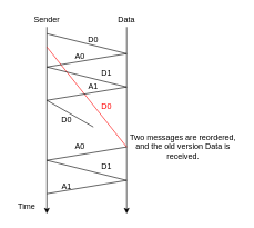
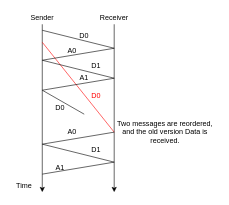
  <mxCell id="0" />
  <mxCell id="1" parent="0" />
  <mxCell id="2" value="" style="endArrow=classic;html=1;" edge="1" parent="1"><mxGeometry width="50" height="50" relative="1" as="geometry"><mxPoint x="70" y="40" as="sourcePoint" /><mxPoint x="70" y="320" as="targetPoint" /></mxGeometry></mxCell>
  <mxCell id="3" value="" style="endArrow=classic;html=1;" edge="1" parent="1"><mxGeometry width="50" height="50" relative="1" as="geometry"><mxPoint x="190" y="40" as="sourcePoint" /><mxPoint x="190" y="320" as="targetPoint" /></mxGeometry></mxCell>
  <mxCell id="4" value="Time" style="text;html=1;strokeColor=none;fillColor=none;align=center;verticalAlign=middle;whiteSpace=wrap;rounded=0;" vertex="1" parent="1"><mxGeometry x="20" y="300" width="40" height="20" as="geometry" /></mxCell>
  <mxCell id="5" value="" style="endArrow=none;html=1;" edge="1" parent="1"><mxGeometry width="50" height="50" relative="1" as="geometry"><mxPoint x="70" y="50" as="sourcePoint" /><mxPoint x="190" y="80" as="targetPoint" /></mxGeometry></mxCell>
  <mxCell id="6" value="" style="endArrow=none;html=1;strokeColor=#FF0000;" edge="1" parent="1"><mxGeometry width="50" height="50" relative="1" as="geometry"><mxPoint x="70" y="70" as="sourcePoint" /><mxPoint x="190" y="220" as="targetPoint" /></mxGeometry></mxCell>
  <mxCell id="7" value="" style="endArrow=none;html=1;" edge="1" parent="1"><mxGeometry width="50" height="50" relative="1" as="geometry"><mxPoint x="70" y="100" as="sourcePoint" /><mxPoint x="190" y="80" as="targetPoint" /></mxGeometry></mxCell>
  <mxCell id="8" value="" style="endArrow=none;html=1;" edge="1" parent="1"><mxGeometry width="50" height="50" relative="1" as="geometry"><mxPoint x="70" y="100" as="sourcePoint" /><mxPoint x="190" y="130" as="targetPoint" /></mxGeometry></mxCell>
  <mxCell id="9" value="" style="endArrow=none;html=1;" edge="1" parent="1"><mxGeometry width="50" height="50" relative="1" as="geometry"><mxPoint x="70" y="150" as="sourcePoint" /><mxPoint x="190" y="130" as="targetPoint" /></mxGeometry></mxCell>
  <mxCell id="10" value="" style="endArrow=none;html=1;" edge="1" parent="1"><mxGeometry width="50" height="50" relative="1" as="geometry"><mxPoint x="70" y="240" as="sourcePoint" /><mxPoint x="190" y="270" as="targetPoint" /></mxGeometry></mxCell>
  <mxCell id="11" value="" style="endArrow=none;html=1;" edge="1" parent="1"><mxGeometry width="50" height="50" relative="1" as="geometry"><mxPoint x="70" y="290" as="sourcePoint" /><mxPoint x="190" y="270" as="targetPoint" /></mxGeometry></mxCell>
  <mxCell id="12" value="" style="endArrow=none;html=1;" edge="1" parent="1"><mxGeometry width="50" height="50" relative="1" as="geometry"><mxPoint x="70" y="240" as="sourcePoint" /><mxPoint x="190" y="220" as="targetPoint" /></mxGeometry></mxCell>
  <mxCell id="13" value="" style="endArrow=none;html=1;" edge="1" parent="1"><mxGeometry width="50" height="50" relative="1" as="geometry"><mxPoint x="70" y="150" as="sourcePoint" /><mxPoint x="140" y="190" as="targetPoint" /></mxGeometry></mxCell>
  <mxCell id="14" value="Sender" style="text;html=1;strokeColor=none;fillColor=none;align=center;verticalAlign=middle;whiteSpace=wrap;rounded=0;" vertex="1" parent="1"><mxGeometry x="50" y="20" width="40" height="20" as="geometry" /></mxCell>
- <mxCell id="15" value="Data" style="text;html=1;strokeColor=none;fillColor=none;align=center;verticalAlign=middle;whiteSpace=wrap;rounded=0;" vertex="1" parent="1"><mxGeometry x="170" y="20" width="40" height="20" as="geometry" /></mxCell>
+ <mxCell id="15" value="Receiver" style="text;html=1;strokeColor=none;fillColor=none;align=center;verticalAlign=middle;whiteSpace=wrap;rounded=0;" vertex="1" parent="1"><mxGeometry x="170" y="20" width="40" height="20" as="geometry" /></mxCell>
  <mxCell id="16" value="D0" style="text;html=1;strokeColor=none;fillColor=none;align=center;verticalAlign=middle;whiteSpace=wrap;rounded=0;" vertex="1" parent="1"><mxGeometry x="120" y="50" width="40" height="20" as="geometry" /></mxCell>
  <mxCell id="17" value="A0" style="text;html=1;strokeColor=none;fillColor=none;align=center;verticalAlign=middle;whiteSpace=wrap;rounded=0;" vertex="1" parent="1"><mxGeometry x="100" y="74" width="40" height="20" as="geometry" /></mxCell>
  <mxCell id="18" value="D1" style="text;html=1;strokeColor=none;fillColor=none;align=center;verticalAlign=middle;whiteSpace=wrap;rounded=0;" vertex="1" parent="1"><mxGeometry x="140" y="100" width="40" height="20" as="geometry" /></mxCell>
  <mxCell id="19" value="A1" style="text;html=1;strokeColor=none;fillColor=none;align=center;verticalAlign=middle;whiteSpace=wrap;rounded=0;" vertex="1" parent="1"><mxGeometry x="120" y="120" width="40" height="20" as="geometry" /></mxCell>
  <mxCell id="20" value="&lt;font color=&quot;#ff0000&quot;&gt;D0&lt;/font&gt;" style="text;html=1;strokeColor=none;fillColor=none;align=center;verticalAlign=middle;whiteSpace=wrap;rounded=0;" vertex="1" parent="1"><mxGeometry x="140" y="150" width="40" height="20" as="geometry" /></mxCell>
  <mxCell id="21" value="D0" style="text;html=1;strokeColor=none;fillColor=none;align=center;verticalAlign=middle;whiteSpace=wrap;rounded=0;" vertex="1" parent="1"><mxGeometry x="80" y="170" width="40" height="20" as="geometry" /></mxCell>
  <mxCell id="22" value="D1" style="text;html=1;strokeColor=none;fillColor=none;align=center;verticalAlign=middle;whiteSpace=wrap;rounded=0;" vertex="1" parent="1"><mxGeometry x="140" y="240" width="40" height="20" as="geometry" /></mxCell>
  <mxCell id="23" value="A1" style="text;html=1;strokeColor=none;fillColor=none;align=center;verticalAlign=middle;whiteSpace=wrap;rounded=0;" vertex="1" parent="1"><mxGeometry x="80" y="270" width="40" height="20" as="geometry" /></mxCell>
  <mxCell id="24" value="A0" style="text;html=1;strokeColor=none;fillColor=none;align=center;verticalAlign=middle;whiteSpace=wrap;rounded=0;" vertex="1" parent="1"><mxGeometry x="100" y="210" width="40" height="20" as="geometry" /></mxCell>
  <mxCell id="25" value="Two messages are reordered, and the old version Data is received." style="text;html=1;strokeColor=none;fillColor=none;align=center;verticalAlign=middle;whiteSpace=wrap;rounded=0;" vertex="1" parent="1"><mxGeometry x="190" y="210" width="170" height="20" as="geometry" /></mxCell>
